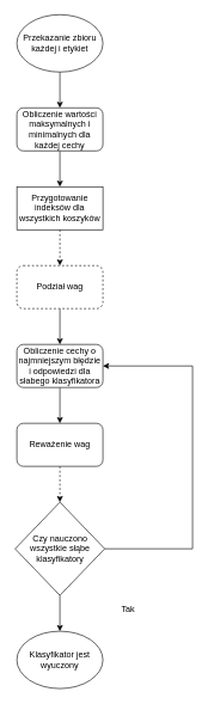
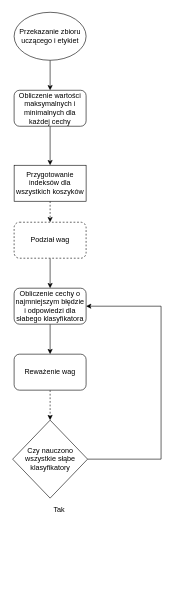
  <mxCell id="0" />
  <mxCell id="1" parent="0" />
  <mxCell id="2" style="edgeStyle=orthogonalEdgeStyle;rounded=0;orthogonalLoop=1;jettySize=auto;html=1;entryX=0.5;entryY=0;entryDx=0;entryDy=0;" parent="1" source="3" target="5" edge="1"><mxGeometry relative="1" as="geometry" /></mxCell>
- <mxCell id="3" value="Przekazanie zbioru każdej i etykiet" style="ellipse;whiteSpace=wrap;html=1;" parent="1" vertex="1"><mxGeometry x="23" y="20" width="120" height="80" as="geometry" /></mxCell>
+ <mxCell id="3" value="Przekazanie zbioru uczącego i etykiet" style="ellipse;whiteSpace=wrap;html=1;" parent="1" vertex="1"><mxGeometry x="23" y="20" width="120" height="80" as="geometry" /></mxCell>
  <mxCell id="4" style="edgeStyle=orthogonalEdgeStyle;rounded=0;orthogonalLoop=1;jettySize=auto;html=1;exitX=0.5;exitY=1;exitDx=0;exitDy=0;entryX=0.5;entryY=0;entryDx=0;entryDy=0;" parent="1" source="5" target="7" edge="1"><mxGeometry relative="1" as="geometry" /></mxCell>
  <mxCell id="5" value="Obliczenie wartości maksymalnych i minimalnych dla każdej cechy" style="rounded=1;whiteSpace=wrap;html=1;" parent="1" vertex="1"><mxGeometry x="23" y="150" width="120" height="60" as="geometry" /></mxCell>
  <mxCell id="6" style="edgeStyle=orthogonalEdgeStyle;rounded=0;orthogonalLoop=1;jettySize=auto;html=1;exitX=0.5;exitY=1;exitDx=0;exitDy=0;entryX=0.5;entryY=0;entryDx=0;entryDy=0;dashed=1;" parent="1" source="7" target="9" edge="1"><mxGeometry relative="1" as="geometry" /></mxCell>
- <mxCell id="7" value="Przygotowanie indeksów dla wszystkich koszyków" style="rounded=0;whiteSpace=wrap;html=1;" parent="1" vertex="1"><mxGeometry x="23" y="260" width="120" height="60" as="geometry" /></mxCell>
+ <mxCell id="7" value="Przygotowanie indeksów dla wszystkich koszyków" style="rounded=0;whiteSpace=wrap;html=1;" parent="1" vertex="1"><mxGeometry x="23" y="275" width="120" height="60" as="geometry" /></mxCell>
  <mxCell id="8" style="edgeStyle=orthogonalEdgeStyle;rounded=0;orthogonalLoop=1;jettySize=auto;html=1;exitX=0.5;exitY=1;exitDx=0;exitDy=0;entryX=0.5;entryY=0;entryDx=0;entryDy=0;" parent="1" source="9" target="11" edge="1"><mxGeometry relative="1" as="geometry" /></mxCell>
  <mxCell id="9" value="Podział wag" style="rounded=1;whiteSpace=wrap;html=1;dashed=1;" parent="1" vertex="1"><mxGeometry x="23" y="370" width="120" height="60" as="geometry" /></mxCell>
  <mxCell id="10" style="edgeStyle=orthogonalEdgeStyle;rounded=0;orthogonalLoop=1;jettySize=auto;html=1;exitX=0.5;exitY=1;exitDx=0;exitDy=0;" parent="1" source="11" target="16" edge="1"><mxGeometry relative="1" as="geometry" /></mxCell>
  <mxCell id="11" value="Obliczenie cechy o najmniejszym błędzie i odpowiedzi dla słabego klasyfikatora" style="rounded=1;whiteSpace=wrap;html=1;" parent="1" vertex="1"><mxGeometry x="23" y="480" width="120" height="60" as="geometry" /></mxCell>
  <mxCell id="12" style="edgeStyle=orthogonalEdgeStyle;rounded=0;orthogonalLoop=1;jettySize=auto;html=1;exitX=1;exitY=0.5;exitDx=0;exitDy=0;entryX=1;entryY=0.5;entryDx=0;entryDy=0;" parent="1" source="14" target="11" edge="1"><mxGeometry relative="1" as="geometry"><Array as="points"><mxPoint x="268" y="765" /><mxPoint x="268" y="510" /></Array></mxGeometry></mxCell>
- <mxCell id="13" style="edgeStyle=orthogonalEdgeStyle;rounded=0;orthogonalLoop=1;jettySize=auto;html=1;exitX=0.5;exitY=1;exitDx=0;exitDy=0;entryX=0.5;entryY=0;entryDx=0;entryDy=0;" parent="1" source="14" target="17" edge="1"><mxGeometry relative="1" as="geometry" /></mxCell>
  <mxCell id="14" value="Czy nauczono wszystkie słąbe klasyfikatory" style="rhombus;whiteSpace=wrap;html=1;" parent="1" vertex="1"><mxGeometry x="20.5" y="700" width="125" height="130" as="geometry" /></mxCell>
  <mxCell id="15" style="edgeStyle=orthogonalEdgeStyle;rounded=0;orthogonalLoop=1;jettySize=auto;html=1;exitX=0.5;exitY=1;exitDx=0;exitDy=0;entryX=0.5;entryY=0;entryDx=0;entryDy=0;dashed=1;" parent="1" source="16" target="14" edge="1"><mxGeometry relative="1" as="geometry" /></mxCell>
  <mxCell id="16" value="Reważenie wag" style="rounded=1;whiteSpace=wrap;html=1;" parent="1" vertex="1"><mxGeometry x="23" y="590" width="120" height="60" as="geometry" /></mxCell>
- <mxCell id="17" value="Klasyfikator jest wyuczony" style="ellipse;whiteSpace=wrap;html=1;" parent="1" vertex="1"><mxGeometry x="23" y="880" width="120" height="80" as="geometry" /></mxCell>
- <mxCell id="18" value="Tak" style="text;html=1;align=center;verticalAlign=middle;resizable=0;points=[];autosize=1;strokeColor=none;fillColor=none;" vertex="1" parent="1"><mxGeometry x="158" y="835" width="40" height="30" as="geometry" /></mxCell>
+ <mxCell id="18" value="Tak" style="text;html=1;align=center;verticalAlign=middle;resizable=0;points=[];autosize=1;strokeColor=none;fillColor=none;" vertex="1" parent="1"><mxGeometry x="78" y="835" width="40" height="30" as="geometry" /></mxCell>
